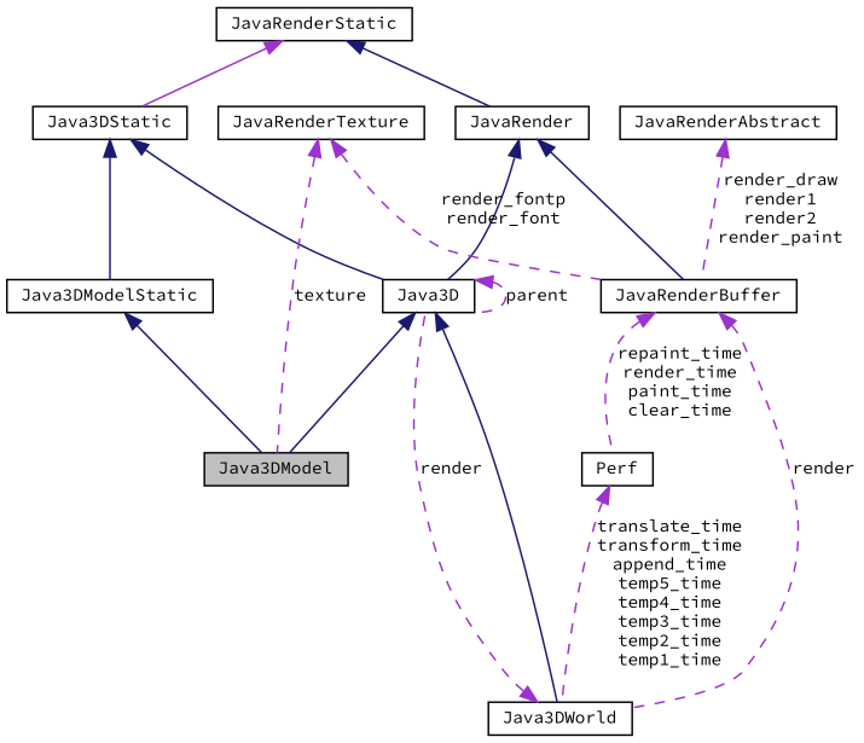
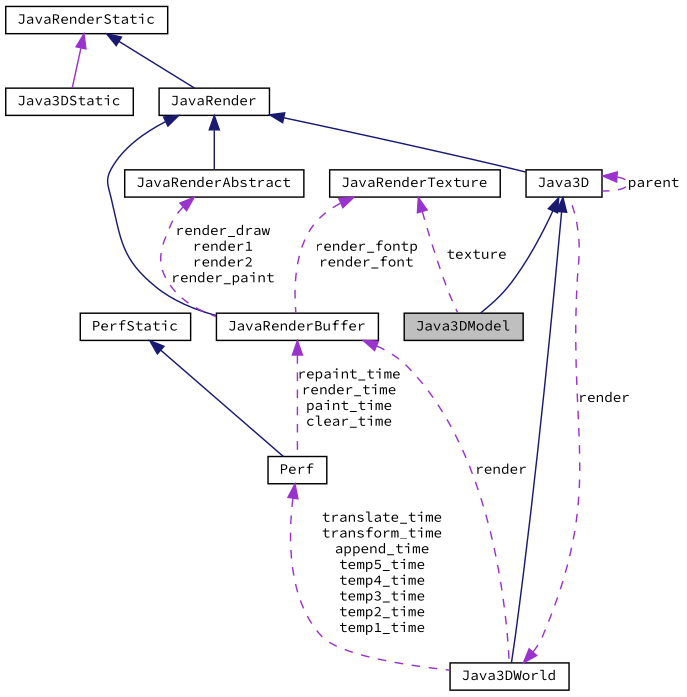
  digraph {
    fontname="Source Code Pro"
    node [color=black fontname="Source Code Pro" fontsize=10 shape=record]
    edge [color=midnightblue dir=back fontname="Source Code Pro" fontsize=10 labelfontname=FreeSans labelfontsize=10 style=solid]
    n1 [fillcolor=grey75 fontcolor=black height=0.2 label=Java3DModel style=filled width=0.4]
    n2 [height=0.2 label=Java3D width=0.4]
    n3 [height=0.2 label=Java3DWorld width=0.4]
    n4 [height=0.2 label=Java3DStatic width=0.4]
-   n5 [height=0.2 label=Java3DModelStatic width=0.4]
    n6 [height=0.2 label=JavaRenderStatic width=0.4]
    n7 [height=0.2 label=JavaRender width=0.4]
    n8 [height=0.2 label=JavaRenderBuffer width=0.4]
    n9 [height=0.2 label=JavaRenderAbstract width=0.4]
    n10 [height=0.2 label=Perf width=0.4]
+   n11 [height=0.2 label=PerfStatic width=0.4]
    n12 [height=0.2 label=JavaRenderTexture width=0.4]
    n2 -> n1
    n2 -> n2 [color=darkorchid3 label=parent style=dashed]
    n2 -> n3
    n3 -> n2 [color=darkorchid3 label=render style=dashed]
-   n4 -> n2
-   n4 -> n5
-   n5 -> n1
    n6 -> n4 [color=darkorchid3]
    n6 -> n7
    n7 -> n2
    n7 -> n8
+   n7 -> n9
    n8 -> n3 [color=darkorchid3 label=render style=dashed]
    n8 -> n10 [color=darkorchid3 label="repaint_time\nrender_time\npaint_time\nclear_time" style=dashed]
    n9 -> n8 [color=darkorchid3 label="render_draw\nrender1\nrender2\nrender_paint" style=dashed]
    n10 -> n3 [color=darkorchid3 label="translate_time\ntransform_time\nappend_time\ntemp5_time\ntemp4_time\ntemp3_time\ntemp2_time\ntemp1_time" style=dashed]
+   n11 -> n10
    n12 -> n1 [color=darkorchid3 label=texture style=dashed]
    n12 -> n8 [color=darkorchid3 label="render_fontp\nrender_font" style=dashed]
  }
